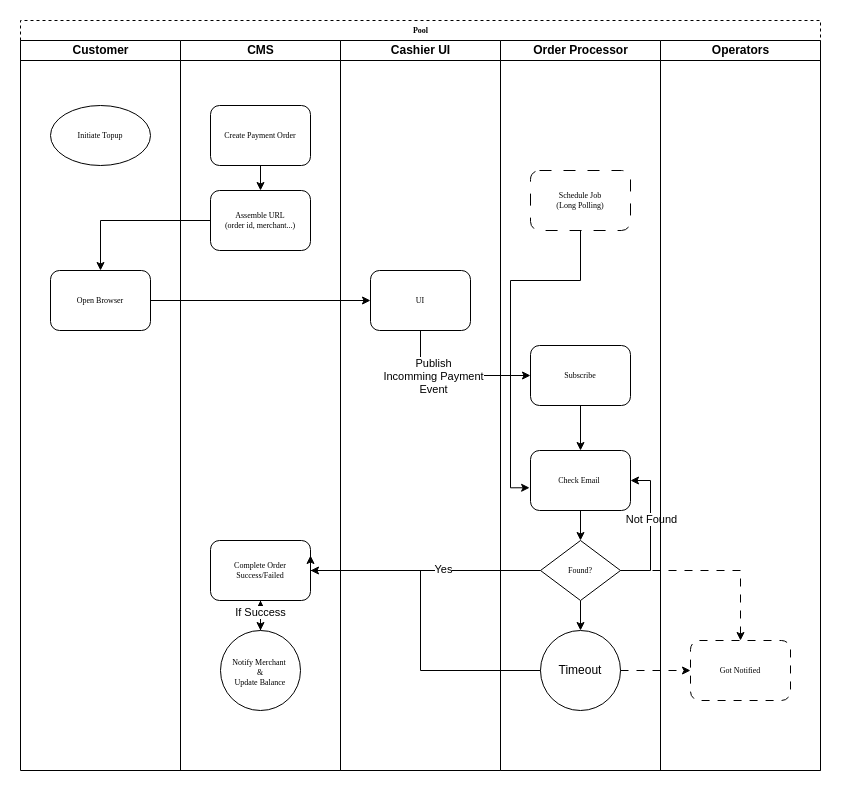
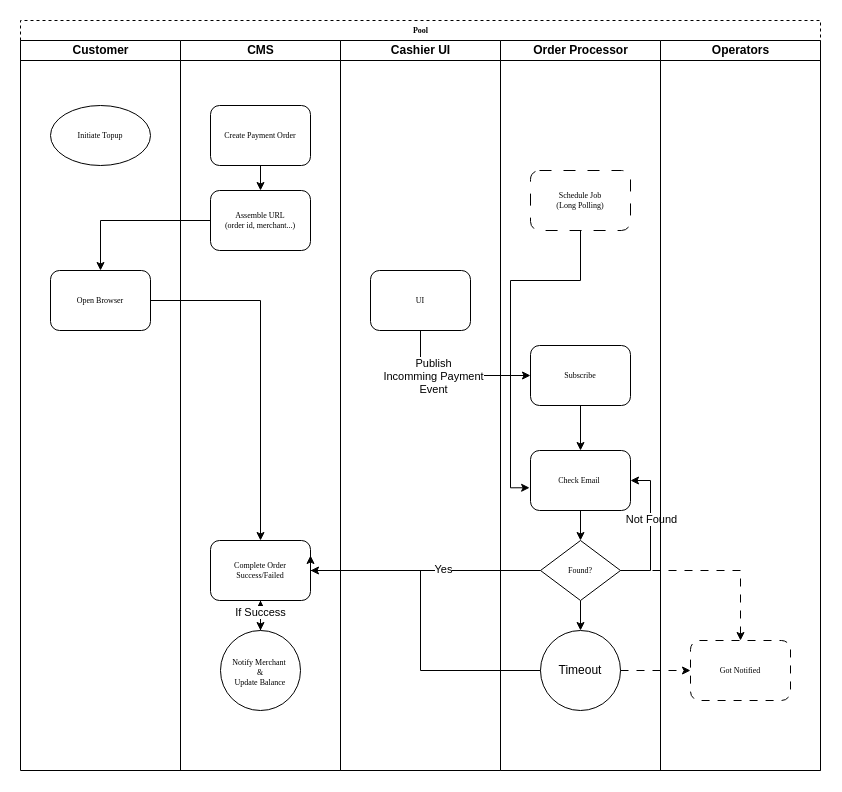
  <mxCell id="0" />
  <mxCell id="1" parent="0" />
  <mxCell id="2" value="Pool" style="swimlane;html=1;childLayout=stackLayout;startSize=20;rounded=0;shadow=0;labelBackgroundColor=none;strokeWidth=1;fontFamily=Verdana;fontSize=8;align=center;dashed=1;" parent="1" vertex="1"><mxGeometry x="20" y="20" width="800" height="750" as="geometry" /></mxCell>
  <mxCell id="3" value="Customer" style="swimlane;html=1;startSize=20;" parent="2" vertex="1"><mxGeometry y="20" width="160" height="730" as="geometry" /></mxCell>
  <mxCell id="4" value="Initiate Topup" style="ellipse;whiteSpace=wrap;html=1;shadow=0;labelBackgroundColor=none;strokeWidth=1;fontFamily=Verdana;fontSize=8;align=center;" parent="3" vertex="1"><mxGeometry x="30" y="65" width="100" height="60" as="geometry" /></mxCell>
  <mxCell id="5" value="Open Browser" style="rounded=1;whiteSpace=wrap;html=1;shadow=0;labelBackgroundColor=none;strokeWidth=1;fontFamily=Verdana;fontSize=8;align=center;" parent="3" vertex="1"><mxGeometry x="30" y="230" width="100" height="60" as="geometry" /></mxCell>
  <mxCell id="6" value="CMS" style="swimlane;html=1;startSize=20;" parent="2" vertex="1"><mxGeometry x="160" y="20" width="160" height="730" as="geometry" /></mxCell>
  <mxCell id="7" style="edgeStyle=orthogonalEdgeStyle;rounded=0;orthogonalLoop=1;jettySize=auto;html=1;exitX=0.5;exitY=1;exitDx=0;exitDy=0;entryX=0.5;entryY=0;entryDx=0;entryDy=0;" parent="6" source="8" target="9" edge="1"><mxGeometry relative="1" as="geometry" /></mxCell>
  <mxCell id="8" value="Create Payment Order" style="rounded=1;whiteSpace=wrap;html=1;shadow=0;labelBackgroundColor=none;strokeWidth=1;fontFamily=Verdana;fontSize=8;align=center;" parent="6" vertex="1"><mxGeometry x="30" y="65" width="100" height="60" as="geometry" /></mxCell>
  <mxCell id="9" value="Assemble URL&lt;div&gt;(order id, merchant...)&lt;/div&gt;" style="rounded=1;whiteSpace=wrap;html=1;shadow=0;labelBackgroundColor=none;strokeWidth=1;fontFamily=Verdana;fontSize=8;align=center;" parent="6" vertex="1"><mxGeometry x="30" y="150" width="100" height="60" as="geometry" /></mxCell>
  <mxCell id="10" style="edgeStyle=orthogonalEdgeStyle;rounded=0;orthogonalLoop=1;jettySize=auto;html=1;exitX=0.5;exitY=1;exitDx=0;exitDy=0;entryX=0.5;entryY=0;entryDx=0;entryDy=0;" parent="6" source="11" edge="1"><mxGeometry relative="1" as="geometry"><mxPoint x="80" y="590" as="targetPoint" /></mxGeometry></mxCell>
  <mxCell id="11" value="Complete Order&lt;div&gt;Success/Failed&lt;/div&gt;" style="rounded=1;whiteSpace=wrap;html=1;shadow=0;labelBackgroundColor=none;strokeWidth=1;fontFamily=Verdana;fontSize=8;align=center;" parent="6" vertex="1"><mxGeometry x="30" y="500" width="100" height="60" as="geometry" /></mxCell>
  <mxCell id="12" value="" style="edgeStyle=orthogonalEdgeStyle;rounded=0;orthogonalLoop=1;jettySize=auto;html=1;" parent="6" source="14" target="11" edge="1"><mxGeometry relative="1" as="geometry" /></mxCell>
  <mxCell id="13" value="If Success" style="edgeLabel;html=1;align=center;verticalAlign=middle;resizable=0;points=[];" parent="12" vertex="1" connectable="0"><mxGeometry x="-0.251" y="1" relative="1" as="geometry"><mxPoint as="offset" /></mxGeometry></mxCell>
  <mxCell id="14" value="&lt;span style=&quot;font-family: Verdana; font-size: 8px;&quot;&gt;Notify Merchant&amp;nbsp;&lt;/span&gt;&lt;div style=&quot;font-family: Verdana; font-size: 8px;&quot;&gt;&amp;amp;&lt;/div&gt;&lt;div style=&quot;font-family: Verdana; font-size: 8px;&quot;&gt;Update Balance&lt;/div&gt;" style="ellipse;whiteSpace=wrap;html=1;aspect=fixed;" parent="6" vertex="1"><mxGeometry x="40" y="590" width="80" height="80" as="geometry" /></mxCell>
  <mxCell id="15" value="Cashier UI" style="swimlane;html=1;startSize=20;" parent="2" vertex="1"><mxGeometry x="320" y="20" width="160" height="730" as="geometry" /></mxCell>
  <mxCell id="16" value="UI" style="rounded=1;whiteSpace=wrap;html=1;shadow=0;labelBackgroundColor=none;strokeWidth=1;fontFamily=Verdana;fontSize=8;align=center;" parent="15" vertex="1"><mxGeometry x="30" y="230" width="100" height="60" as="geometry" /></mxCell>
  <mxCell id="17" value="Order Processor" style="swimlane;html=1;startSize=20;" parent="2" vertex="1"><mxGeometry x="480" y="20" width="160" height="730" as="geometry" /></mxCell>
  <mxCell id="18" style="edgeStyle=orthogonalEdgeStyle;rounded=0;orthogonalLoop=1;jettySize=auto;html=1;entryX=0.5;entryY=0;entryDx=0;entryDy=0;" parent="17" source="19" target="25" edge="1"><mxGeometry relative="1" as="geometry" /></mxCell>
  <mxCell id="19" value="Subscribe" style="rounded=1;whiteSpace=wrap;html=1;shadow=0;labelBackgroundColor=none;strokeWidth=1;fontFamily=Verdana;fontSize=8;align=center;" parent="17" vertex="1"><mxGeometry x="30" y="305" width="100" height="60" as="geometry" /></mxCell>
  <mxCell id="20" style="edgeStyle=orthogonalEdgeStyle;rounded=0;orthogonalLoop=1;jettySize=auto;html=1;entryX=1;entryY=0.5;entryDx=0;entryDy=0;exitX=1;exitY=0.5;exitDx=0;exitDy=0;" parent="17" source="23" target="25" edge="1"><mxGeometry relative="1" as="geometry"><Array as="points"><mxPoint x="150" y="530" /><mxPoint x="150" y="440" /></Array></mxGeometry></mxCell>
  <mxCell id="21" value="Not Found" style="edgeLabel;html=1;align=center;verticalAlign=middle;resizable=0;points=[];" parent="20" vertex="1" connectable="0"><mxGeometry x="0.178" relative="1" as="geometry"><mxPoint as="offset" /></mxGeometry></mxCell>
  <mxCell id="22" style="edgeStyle=orthogonalEdgeStyle;rounded=0;orthogonalLoop=1;jettySize=auto;html=1;entryX=0.5;entryY=0;entryDx=0;entryDy=0;" parent="17" source="23" target="26" edge="1"><mxGeometry relative="1" as="geometry" /></mxCell>
  <mxCell id="23" value="Found?" style="rhombus;whiteSpace=wrap;html=1;rounded=0;shadow=0;labelBackgroundColor=none;strokeWidth=1;fontFamily=Verdana;fontSize=8;align=center;" parent="17" vertex="1"><mxGeometry x="40" y="500" width="80" height="60" as="geometry" /></mxCell>
  <mxCell id="24" style="edgeStyle=orthogonalEdgeStyle;rounded=0;orthogonalLoop=1;jettySize=auto;html=1;entryX=0.5;entryY=0;entryDx=0;entryDy=0;" parent="17" source="25" target="23" edge="1"><mxGeometry relative="1" as="geometry" /></mxCell>
  <mxCell id="25" value="Check Email&amp;nbsp;" style="rounded=1;whiteSpace=wrap;html=1;shadow=0;labelBackgroundColor=none;strokeWidth=1;fontFamily=Verdana;fontSize=8;align=center;" parent="17" vertex="1"><mxGeometry x="30" y="410" width="100" height="60" as="geometry" /></mxCell>
  <mxCell id="26" value="Timeout" style="ellipse;whiteSpace=wrap;html=1;aspect=fixed;" parent="17" vertex="1"><mxGeometry x="40" y="590" width="80" height="80" as="geometry" /></mxCell>
  <mxCell id="27" value="Schedule Job&lt;div&gt;(Long Polling)&lt;/div&gt;" style="rounded=1;whiteSpace=wrap;html=1;shadow=0;labelBackgroundColor=none;strokeWidth=1;fontFamily=Verdana;fontSize=8;align=center;dashed=1;dashPattern=12 12;" parent="17" vertex="1"><mxGeometry x="30" y="130" width="100" height="60" as="geometry" /></mxCell>
  <mxCell id="28" style="edgeStyle=orthogonalEdgeStyle;rounded=0;orthogonalLoop=1;jettySize=auto;html=1;entryX=-0.009;entryY=0.621;entryDx=0;entryDy=0;entryPerimeter=0;" parent="17" source="27" target="25" edge="1"><mxGeometry relative="1" as="geometry"><Array as="points"><mxPoint x="80" y="240" /><mxPoint x="10" y="240" /><mxPoint x="10" y="447" /></Array></mxGeometry></mxCell>
  <mxCell id="29" value="Operators" style="swimlane;html=1;startSize=20;" parent="2" vertex="1"><mxGeometry x="640" y="20" width="160" height="730" as="geometry" /></mxCell>
  <mxCell id="30" value="Got Notified" style="rounded=1;whiteSpace=wrap;html=1;shadow=0;labelBackgroundColor=none;strokeWidth=1;fontFamily=Verdana;fontSize=8;align=center;dashed=1;dashPattern=8 8;" parent="29" vertex="1"><mxGeometry x="30" y="600" width="100" height="60" as="geometry" /></mxCell>
  <mxCell id="31" style="edgeStyle=orthogonalEdgeStyle;rounded=0;orthogonalLoop=1;jettySize=auto;html=1;entryX=0.5;entryY=0;entryDx=0;entryDy=0;" parent="2" source="9" target="5" edge="1"><mxGeometry relative="1" as="geometry" /></mxCell>
- <mxCell id="32" style="edgeStyle=orthogonalEdgeStyle;rounded=0;orthogonalLoop=1;jettySize=auto;html=1;exitX=1;exitY=0.5;exitDx=0;exitDy=0;entryX=0;entryY=0.5;entryDx=0;entryDy=0;" parent="2" source="5" target="16" edge="1"><mxGeometry relative="1" as="geometry" /></mxCell>
+ <mxCell id="32" style="edgeStyle=orthogonalEdgeStyle;rounded=0;orthogonalLoop=1;jettySize=auto;html=1;exitX=1;exitY=0.5;exitDx=0;exitDy=0;" parent="2" source="5" target="11" edge="1"><mxGeometry relative="1" as="geometry" /></mxCell>
  <mxCell id="33" style="edgeStyle=orthogonalEdgeStyle;rounded=0;orthogonalLoop=1;jettySize=auto;html=1;exitX=0.5;exitY=1;exitDx=0;exitDy=0;entryX=0;entryY=0.5;entryDx=0;entryDy=0;" parent="2" source="16" target="19" edge="1"><mxGeometry relative="1" as="geometry" /></mxCell>
  <mxCell id="34" value="Publish&lt;div&gt;Incomming Payment&lt;/div&gt;&lt;div&gt;Event&lt;/div&gt;" style="edgeLabel;html=1;align=center;verticalAlign=middle;resizable=0;points=[];" parent="33" vertex="1" connectable="0"><mxGeometry x="-0.265" relative="1" as="geometry"><mxPoint as="offset" /></mxGeometry></mxCell>
  <mxCell id="35" style="edgeStyle=orthogonalEdgeStyle;rounded=0;orthogonalLoop=1;jettySize=auto;html=1;entryX=1;entryY=0.5;entryDx=0;entryDy=0;" parent="2" source="23" target="11" edge="1"><mxGeometry relative="1" as="geometry" /></mxCell>
  <mxCell id="36" value="Yes" style="edgeLabel;html=1;align=center;verticalAlign=middle;resizable=0;points=[];" parent="35" vertex="1" connectable="0"><mxGeometry x="-0.145" y="-2" relative="1" as="geometry"><mxPoint as="offset" /></mxGeometry></mxCell>
  <mxCell id="37" style="edgeStyle=orthogonalEdgeStyle;rounded=0;orthogonalLoop=1;jettySize=auto;html=1;entryX=1;entryY=0.25;entryDx=0;entryDy=0;" parent="2" source="26" target="11" edge="1"><mxGeometry relative="1" as="geometry"><mxPoint x="420" y="550" as="targetPoint" /><Array as="points"><mxPoint x="400" y="650" /><mxPoint x="400" y="550" /><mxPoint x="290" y="550" /></Array></mxGeometry></mxCell>
  <mxCell id="38" style="edgeStyle=orthogonalEdgeStyle;rounded=0;orthogonalLoop=1;jettySize=auto;html=1;dashed=1;dashPattern=8 8;" parent="2" source="26" target="30" edge="1"><mxGeometry relative="1" as="geometry" /></mxCell>
  <mxCell id="39" style="edgeStyle=orthogonalEdgeStyle;rounded=0;orthogonalLoop=1;jettySize=auto;html=1;exitX=1;exitY=0.5;exitDx=0;exitDy=0;entryX=0.5;entryY=0;entryDx=0;entryDy=0;dashed=1;dashPattern=8 8;" parent="2" source="23" target="30" edge="1"><mxGeometry relative="1" as="geometry" /></mxCell>
